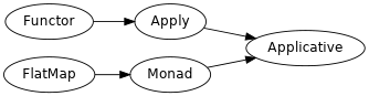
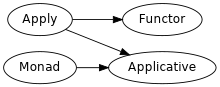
  digraph {
    fontname="DejaVu Sans"
    rankdir=LR
    node [fontname="DejaVu Sans"]
    edge [fontname="DejaVu Sans"]
    Functor
    Apply
    Applicative
-   FlatMap
    Monad
-   Functor -> Apply
+   Apply -> Functor
    Apply -> Applicative
-   FlatMap -> Monad
    Monad -> Applicative
  }
